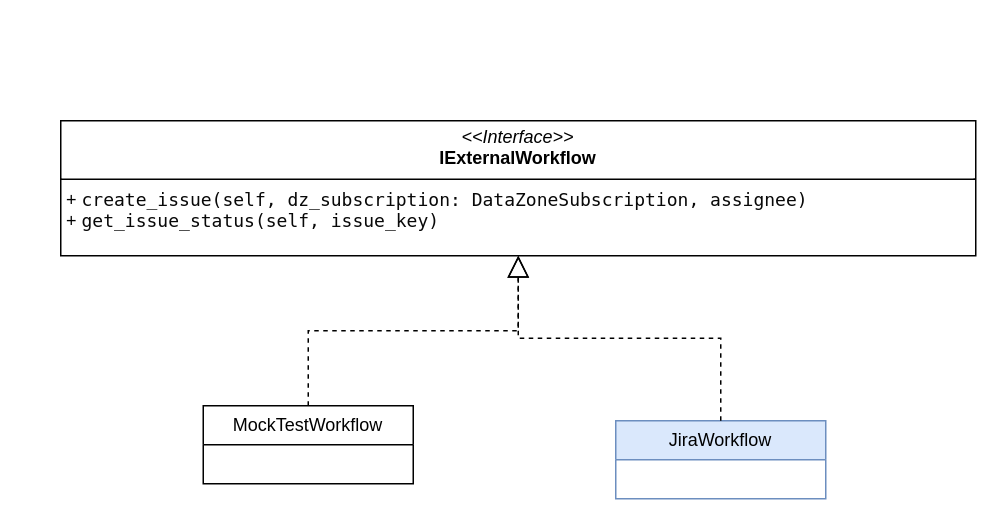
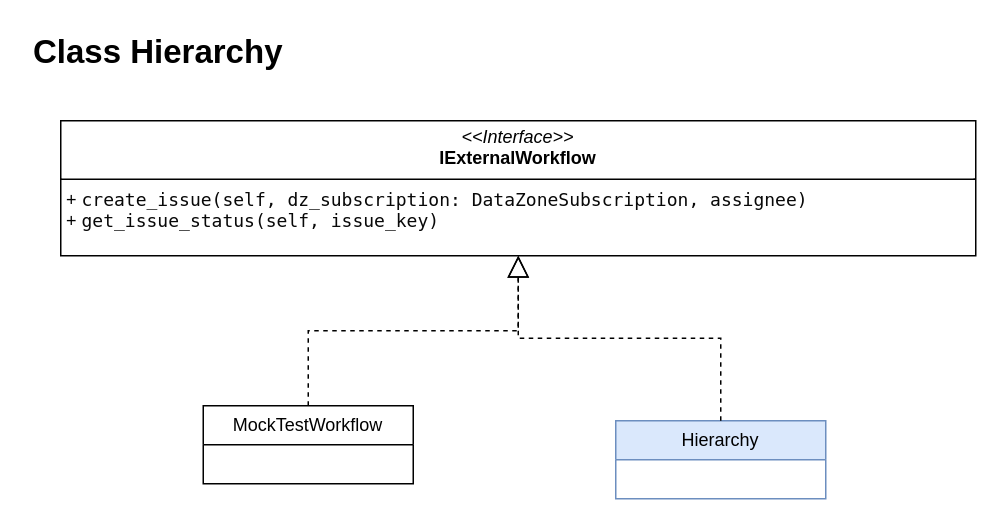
  <mxCell id="0" />
  <mxCell id="1" parent="0" />
+ <mxCell id="2" value="Class Hierarchy" style="text;html=1;align=left;verticalAlign=middle;whiteSpace=wrap;rounded=0;fontStyle=1;fontSize=22;" parent="1" vertex="1"><mxGeometry x="20" y="20" width="460" height="30" as="geometry" /></mxCell>
  <mxCell id="3" value="MockTestWorkflow" style="swimlane;fontStyle=0;childLayout=stackLayout;horizontal=1;startSize=26;fillColor=none;horizontalStack=0;resizeParent=1;resizeParentMax=0;resizeLast=0;collapsible=1;marginBottom=0;whiteSpace=wrap;html=1;" parent="1" vertex="1"><mxGeometry x="135" y="270" width="140" height="52" as="geometry" /></mxCell>
  <mxCell id="4" value="&lt;p style=&quot;margin:0px;margin-top:4px;text-align:center;&quot;&gt;&lt;i&gt;&amp;lt;&amp;lt;Interface&amp;gt;&amp;gt;&lt;/i&gt;&lt;br&gt;&lt;b&gt;IExternalWorkflow&lt;/b&gt;&lt;/p&gt;&lt;hr size=&quot;1&quot; style=&quot;border-style:solid;&quot;&gt;&lt;p style=&quot;margin:0px;margin-left:4px;&quot;&gt;&lt;/p&gt;&lt;p style=&quot;margin:0px;margin-left:4px;&quot;&gt;+&amp;nbsp;&lt;span style=&quot;font-family: &amp;quot;JetBrains Mono&amp;quot;, monospace; color: rgb(8, 8, 8); background-color: rgb(255, 255, 255);&quot;&gt;create_issue(self, dz_subscription: DataZoneSubscription, assignee)&lt;/span&gt;&lt;/p&gt;&lt;p style=&quot;margin:0px;margin-left:4px;&quot;&gt;+&amp;nbsp;&lt;span style=&quot;font-family: &amp;quot;JetBrains Mono&amp;quot;, monospace; color: rgb(8, 8, 8); background-color: rgb(255, 255, 255);&quot;&gt;get_issue_status(self, issue_key)&lt;/span&gt;&lt;/p&gt;" style="verticalAlign=top;align=left;overflow=fill;html=1;whiteSpace=wrap;" parent="1" vertex="1"><mxGeometry x="40" y="80" width="610" height="90" as="geometry" /></mxCell>
  <mxCell id="5" value="" style="endArrow=block;dashed=1;endFill=0;endSize=12;html=1;rounded=0;exitX=0.5;exitY=0;exitDx=0;exitDy=0;entryX=0.5;entryY=1;entryDx=0;entryDy=0;edgeStyle=orthogonalEdgeStyle;" parent="1" source="3" target="4" edge="1"><mxGeometry width="160" relative="1" as="geometry"><mxPoint x="90" y="330" as="sourcePoint" /><mxPoint x="250" y="330" as="targetPoint" /></mxGeometry></mxCell>
- <mxCell id="6" value="JiraWorkflow" style="swimlane;fontStyle=0;childLayout=stackLayout;horizontal=1;startSize=26;fillColor=#dae8fc;horizontalStack=0;resizeParent=1;resizeParentMax=0;resizeLast=0;collapsible=1;marginBottom=0;whiteSpace=wrap;html=1;strokeColor=#6c8ebf;" parent="1" vertex="1"><mxGeometry x="410" y="280" width="140" height="52" as="geometry" /></mxCell>
+ <mxCell id="6" value="Hierarchy" style="swimlane;fontStyle=0;childLayout=stackLayout;horizontal=1;startSize=26;fillColor=#dae8fc;horizontalStack=0;resizeParent=1;resizeParentMax=0;resizeLast=0;collapsible=1;marginBottom=0;whiteSpace=wrap;html=1;strokeColor=#6c8ebf;" parent="1" vertex="1"><mxGeometry x="410" y="280" width="140" height="52" as="geometry" /></mxCell>
  <mxCell id="7" value="" style="endArrow=block;dashed=1;endFill=0;endSize=12;html=1;rounded=0;exitX=0.5;exitY=0;exitDx=0;exitDy=0;entryX=0.5;entryY=1;entryDx=0;entryDy=0;edgeStyle=orthogonalEdgeStyle;" parent="1" source="6" target="4" edge="1"><mxGeometry width="160" relative="1" as="geometry"><mxPoint x="50" y="290" as="sourcePoint" /><mxPoint x="355" y="180" as="targetPoint" /></mxGeometry></mxCell>
